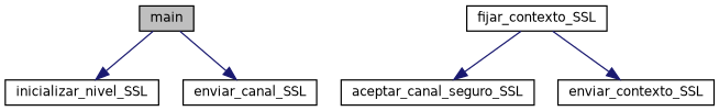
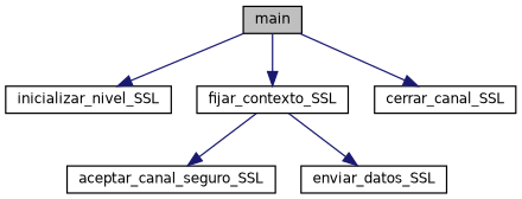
  digraph {
    rankdir=TB
    node [color=black fillcolor=white fontname=Helvetica fontsize=10 shape=record style=filled]
    edge [color=midnightblue fontname=Helvetica fontsize=10 labelfontname=Helvetica labelfontsize=10 style=solid]
    n1 [fillcolor=grey75 fontcolor=black height=0.2 label=main width=0.4]
    n2 [height=0.2 label=inicializar_nivel_SSL width=0.4]
    n3 [height=0.2 label=fijar_contexto_SSL width=0.4]
-   n4 [height=0.2 label=enviar_canal_SSL width=0.4]
+   n4 [height=0.2 label=cerrar_canal_SSL width=0.4]
    n5 [height=0.2 label=aceptar_canal_seguro_SSL width=0.4]
-   n6 [height=0.2 label=enviar_contexto_SSL width=0.4]
+   n6 [height=0.2 label=enviar_datos_SSL width=0.4]
    n1 -> n2
+   n1 -> n3
    n1 -> n4
    n3 -> n5
    n3 -> n6
  }
